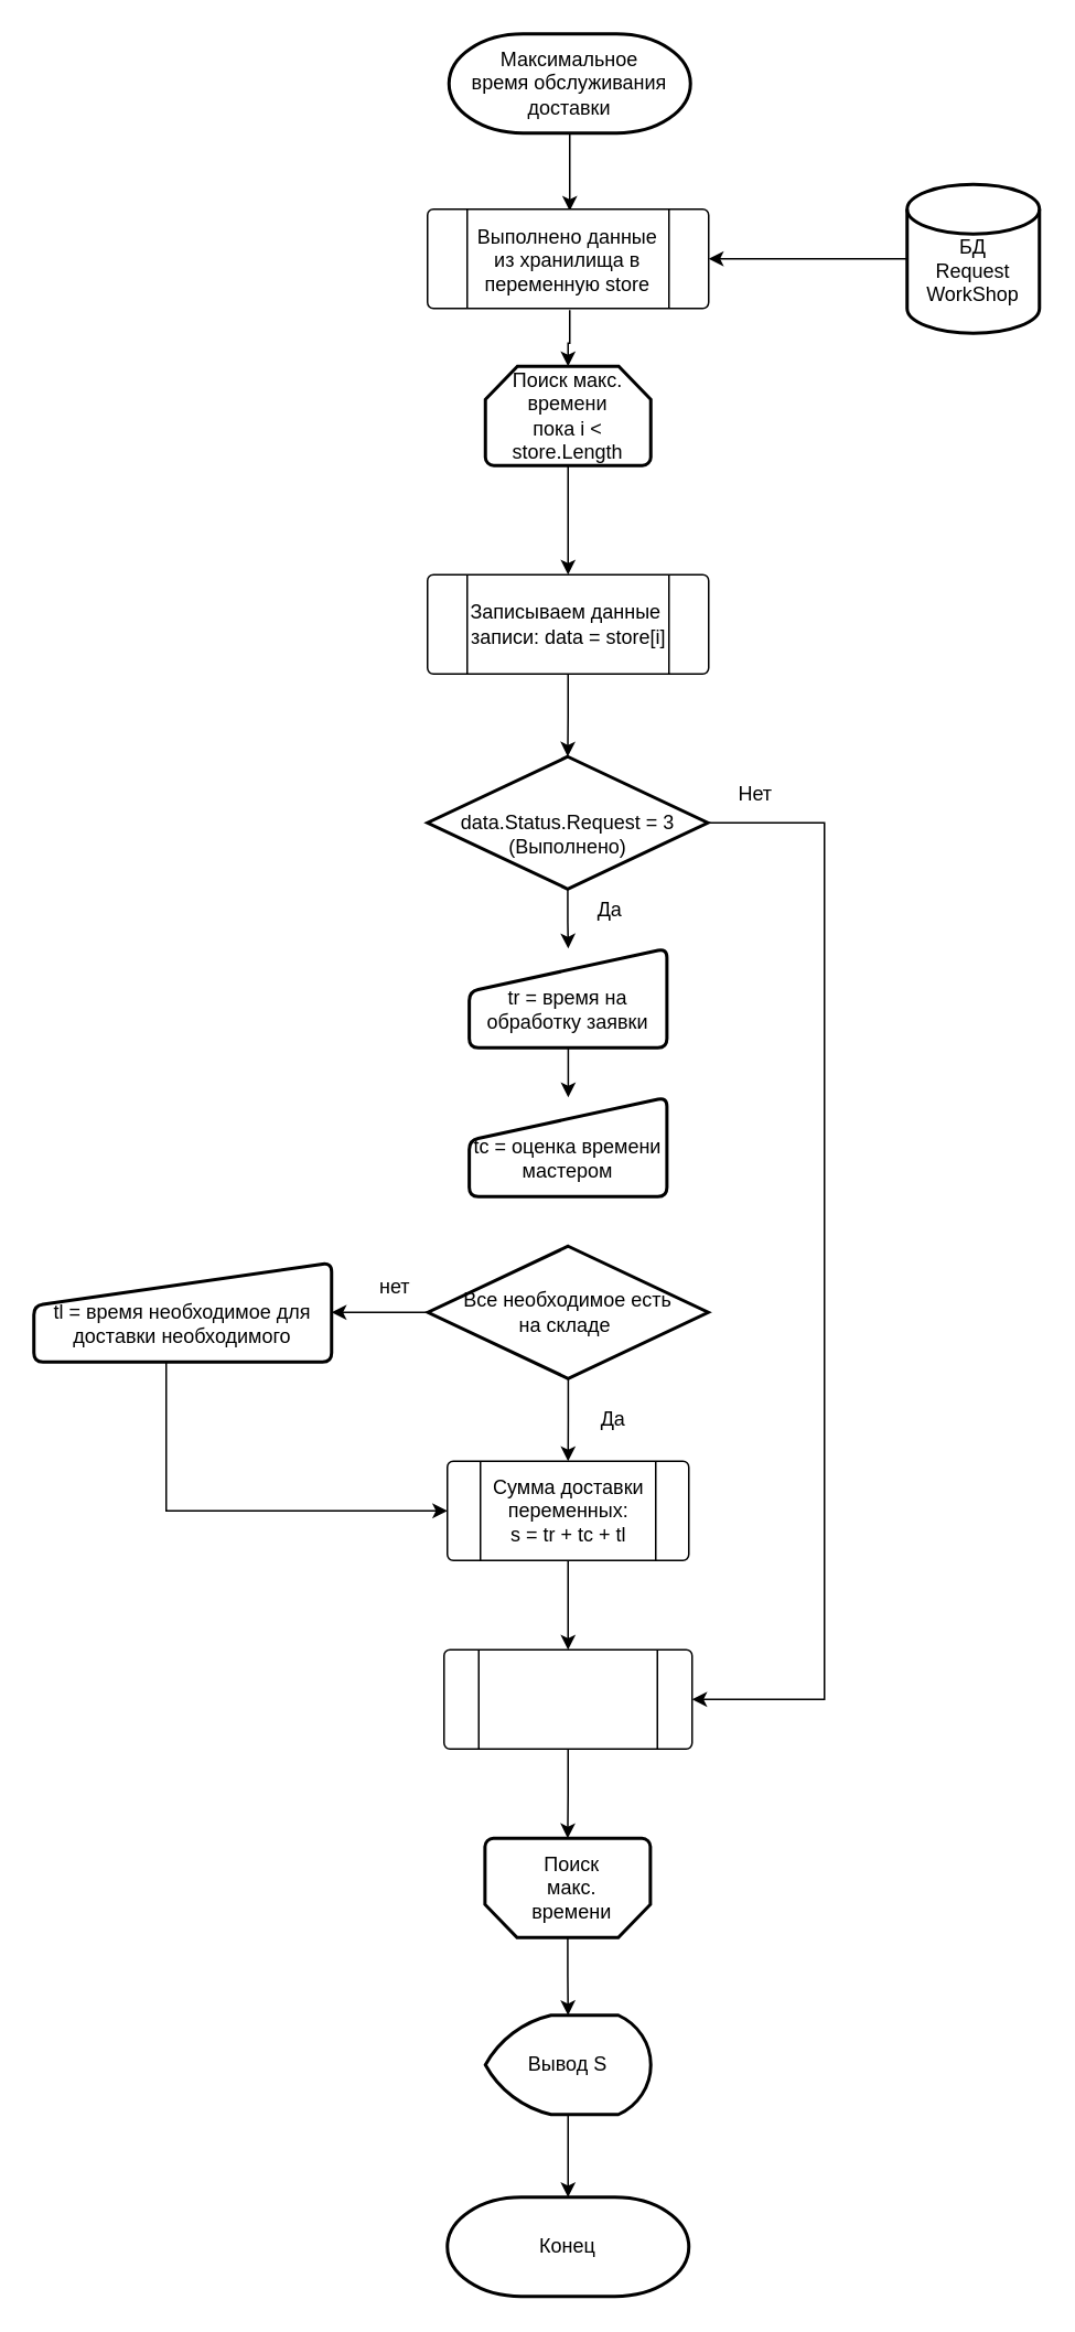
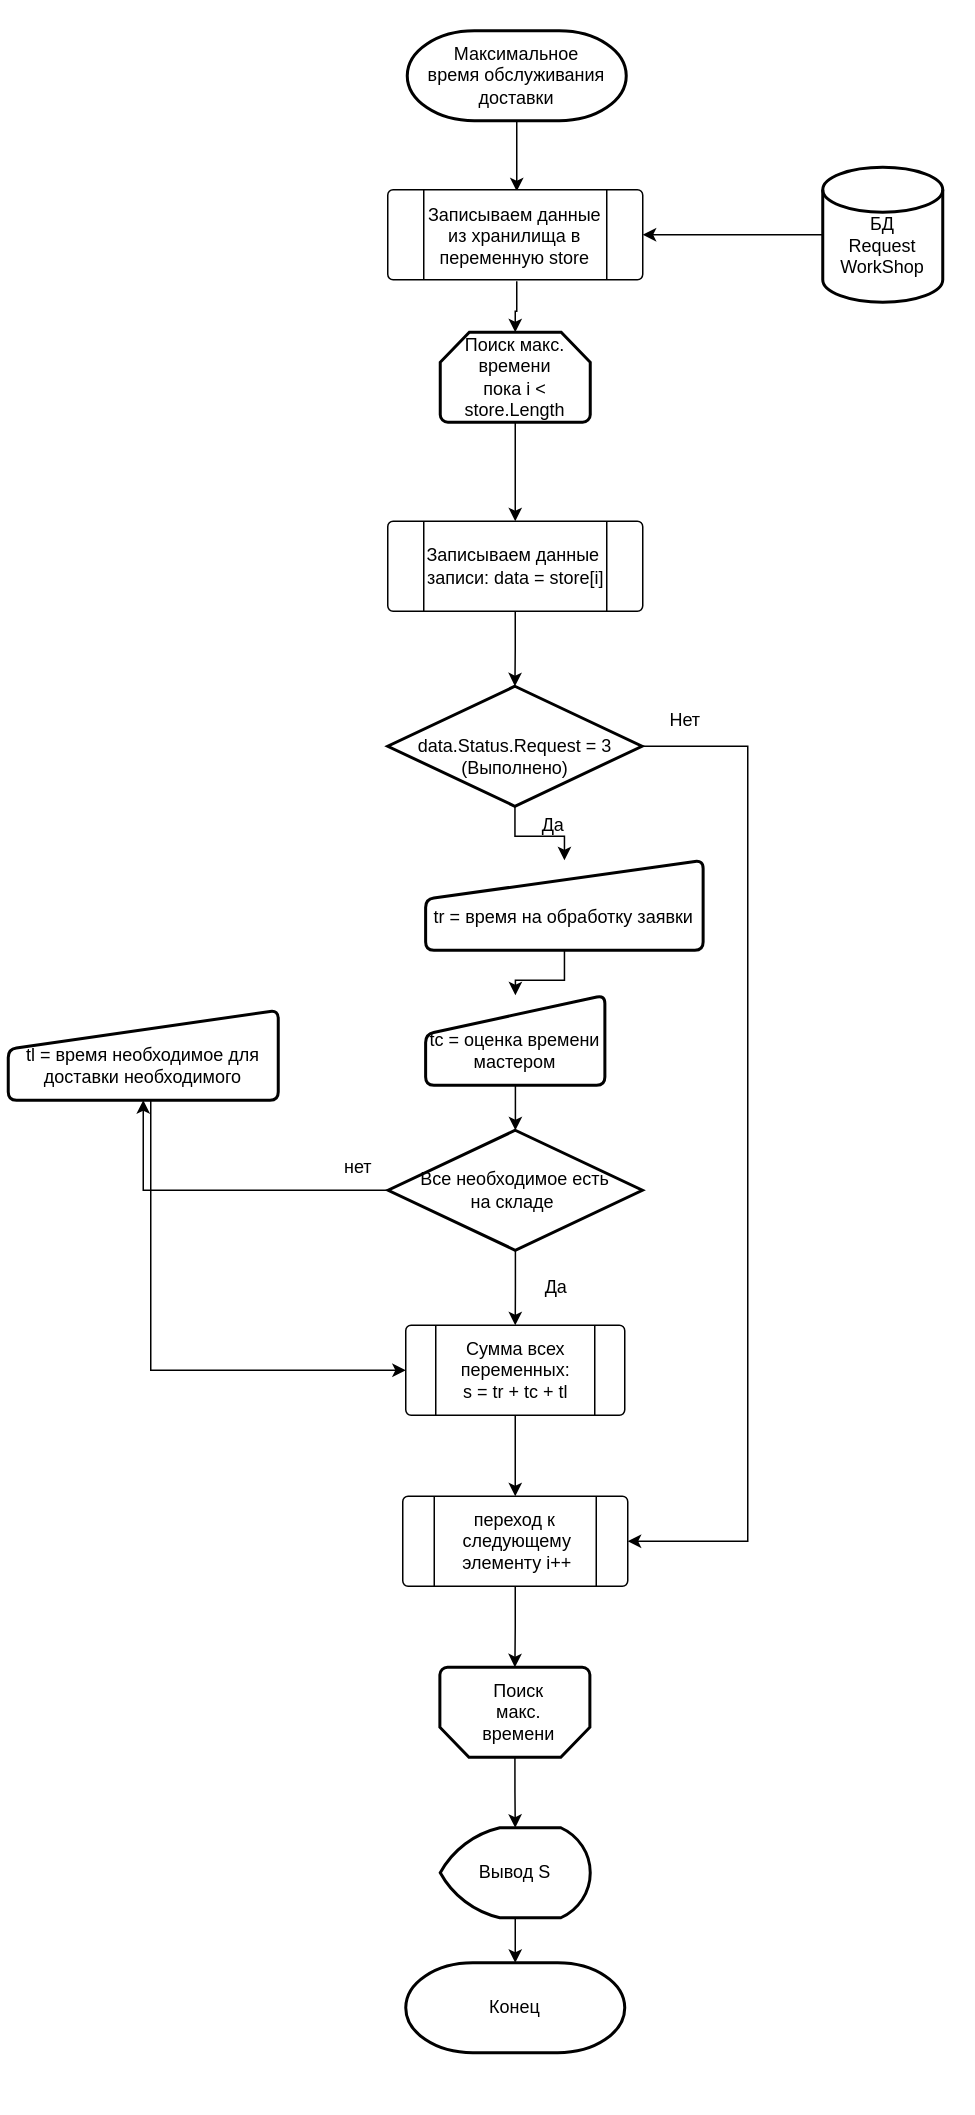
  <mxCell id="0" />
  <mxCell id="1" parent="0" />
  <mxCell id="2" value="" style="edgeStyle=orthogonalEdgeStyle;rounded=0;orthogonalLoop=1;jettySize=auto;html=1;" parent="1" source="3" target="30" edge="1"><mxGeometry relative="1" as="geometry" /></mxCell>
  <mxCell id="3" value="Максимальное&lt;div&gt;время обслуживания доставки&lt;/div&gt;" style="strokeWidth=2;html=1;shape=mxgraph.flowchart.terminator;whiteSpace=wrap;" parent="1" vertex="1"><mxGeometry x="271" y="20" width="146" height="60" as="geometry" /></mxCell>
+ <mxCell id="4" value="" style="edgeStyle=orthogonalEdgeStyle;rounded=0;orthogonalLoop=1;jettySize=auto;html=1;" parent="1" source="5" target="10" edge="1"><mxGeometry relative="1" as="geometry" /></mxCell>
  <mxCell id="5" value="&lt;div&gt;&lt;br&gt;&lt;/div&gt;tc = оценка времени мастером" style="html=1;strokeWidth=2;shape=manualInput;whiteSpace=wrap;rounded=1;size=26;arcSize=11;" parent="1" vertex="1"><mxGeometry x="283.25" y="663" width="119.5" height="60" as="geometry" /></mxCell>
  <mxCell id="6" value="" style="edgeStyle=orthogonalEdgeStyle;rounded=0;orthogonalLoop=1;jettySize=auto;html=1;" parent="1" source="7" target="5" edge="1"><mxGeometry relative="1" as="geometry" /></mxCell>
- <mxCell id="7" value="&lt;div&gt;&lt;br&gt;&lt;/div&gt;tr = время на обработку заявки" style="html=1;strokeWidth=2;shape=manualInput;whiteSpace=wrap;rounded=1;size=26;arcSize=11;" parent="1" vertex="1"><mxGeometry x="283.25" y="573" width="119.5" height="60" as="geometry" /></mxCell>
+ <mxCell id="7" value="&lt;div&gt;&lt;br&gt;&lt;/div&gt;tr = время на обработку заявки" style="html=1;strokeWidth=2;shape=manualInput;whiteSpace=wrap;rounded=1;size=26;arcSize=11;" parent="1" vertex="1"><mxGeometry x="283.25" y="573" width="185" height="60" as="geometry" /></mxCell>
  <mxCell id="8" value="" style="edgeStyle=orthogonalEdgeStyle;rounded=0;orthogonalLoop=1;jettySize=auto;html=1;" parent="1" source="10" target="13" edge="1"><mxGeometry relative="1" as="geometry" /></mxCell>
  <mxCell id="9" value="" style="edgeStyle=orthogonalEdgeStyle;rounded=0;orthogonalLoop=1;jettySize=auto;html=1;" parent="1" source="10" target="15" edge="1"><mxGeometry relative="1" as="geometry" /></mxCell>
  <mxCell id="10" value="Все необходимое есть&lt;br&gt;на складе&amp;nbsp;" style="strokeWidth=2;html=1;shape=mxgraph.flowchart.decision;whiteSpace=wrap;" parent="1" vertex="1"><mxGeometry x="258.25" y="753" width="169.5" height="80" as="geometry" /></mxCell>
  <mxCell id="11" value="" style="verticalLabelPosition=bottom;verticalAlign=top;html=1;shape=process;whiteSpace=wrap;rounded=1;size=0.14;arcSize=6;" parent="1" vertex="1"><mxGeometry x="270" y="883" width="146" height="60" as="geometry" /></mxCell>
  <mxCell id="12" value="" style="edgeStyle=orthogonalEdgeStyle;rounded=0;orthogonalLoop=1;jettySize=auto;html=1;" parent="1" source="13" target="26" edge="1"><mxGeometry relative="1" as="geometry" /></mxCell>
- <mxCell id="13" value="Сумма доставки &lt;br&gt;переменных:&lt;br&gt;s = tr + tc + tl" style="text;html=1;align=center;verticalAlign=middle;resizable=0;points=[];autosize=1;strokeColor=none;fillColor=none;" parent="1" vertex="1"><mxGeometry x="293" y="883" width="100" height="60" as="geometry" /></mxCell>
+ <mxCell id="13" value="Сумма всех &lt;br&gt;переменных:&lt;br&gt;s = tr + tc + tl" style="text;html=1;align=center;verticalAlign=middle;resizable=0;points=[];autosize=1;strokeColor=none;fillColor=none;" parent="1" vertex="1"><mxGeometry x="293" y="883" width="100" height="60" as="geometry" /></mxCell>
  <mxCell id="14" style="edgeStyle=orthogonalEdgeStyle;rounded=0;orthogonalLoop=1;jettySize=auto;html=1;entryX=0;entryY=0.5;entryDx=0;entryDy=0;" parent="1" source="15" target="11" edge="1"><mxGeometry relative="1" as="geometry"><Array as="points"><mxPoint x="100" y="913" /></Array></mxGeometry></mxCell>
- <mxCell id="15" value="&lt;div&gt;&lt;br&gt;&lt;/div&gt;tl = время необходимое для доставки необходимого" style="html=1;strokeWidth=2;shape=manualInput;whiteSpace=wrap;rounded=1;size=26;arcSize=11;" parent="1" vertex="1"><mxGeometry x="20" y="763" width="180" height="60" as="geometry" /></mxCell>
+ <mxCell id="15" value="&lt;div&gt;&lt;br&gt;&lt;/div&gt;tl = время необходимое для доставки необходимого" style="html=1;strokeWidth=2;shape=manualInput;whiteSpace=wrap;rounded=1;size=26;arcSize=11;" parent="1" vertex="1"><mxGeometry x="5" y="673" width="180" height="60" as="geometry" /></mxCell>
  <mxCell id="16" value="нет" style="text;html=1;align=center;verticalAlign=middle;resizable=0;points=[];autosize=1;strokeColor=none;fillColor=none;" parent="1" vertex="1"><mxGeometry x="218.25" y="763" width="40" height="30" as="geometry" /></mxCell>
  <mxCell id="17" value="Да" style="text;html=1;align=center;verticalAlign=middle;resizable=0;points=[];autosize=1;strokeColor=none;fillColor=none;" parent="1" vertex="1"><mxGeometry x="350" y="843" width="40" height="30" as="geometry" /></mxCell>
- <mxCell id="18" value="Конец" style="strokeWidth=2;html=1;shape=mxgraph.flowchart.terminator;whiteSpace=wrap;" parent="1" vertex="1"><mxGeometry x="270" y="1328" width="146" height="60" as="geometry" /></mxCell>
+ <mxCell id="18" value="Конец" style="strokeWidth=2;html=1;shape=mxgraph.flowchart.terminator;whiteSpace=wrap;" parent="1" vertex="1"><mxGeometry x="270" y="1308" width="146" height="60" as="geometry" /></mxCell>
  <mxCell id="19" value="" style="edgeStyle=orthogonalEdgeStyle;rounded=0;orthogonalLoop=1;jettySize=auto;html=1;" parent="1" source="20" target="18" edge="1"><mxGeometry relative="1" as="geometry" /></mxCell>
  <mxCell id="20" value="Вывод S" style="strokeWidth=2;html=1;shape=mxgraph.flowchart.display;whiteSpace=wrap;" parent="1" vertex="1"><mxGeometry x="293" y="1218" width="100" height="60" as="geometry" /></mxCell>
  <mxCell id="21" value="" style="edgeStyle=orthogonalEdgeStyle;rounded=0;orthogonalLoop=1;jettySize=auto;html=1;" parent="1" source="22" target="34" edge="1"><mxGeometry relative="1" as="geometry" /></mxCell>
  <mxCell id="22" value="Поиск макс. времени&lt;div&gt;пока i &amp;lt; store.Length&lt;/div&gt;" style="strokeWidth=2;html=1;shape=mxgraph.flowchart.loop_limit;whiteSpace=wrap;" parent="1" vertex="1"><mxGeometry x="293" y="221" width="100" height="60" as="geometry" /></mxCell>
  <mxCell id="23" value="" style="strokeWidth=2;html=1;shape=mxgraph.flowchart.loop_limit;whiteSpace=wrap;rotation=-180;" parent="1" vertex="1"><mxGeometry x="292.75" y="1111" width="100" height="60" as="geometry" /></mxCell>
  <mxCell id="24" value="&lt;span style=&quot;text-wrap: wrap;&quot;&gt;Поиск макс.&lt;br&gt;времени&lt;/span&gt;" style="text;html=1;align=center;verticalAlign=middle;resizable=0;points=[];autosize=1;strokeColor=none;fillColor=none;" parent="1" vertex="1"><mxGeometry x="300" y="1121" width="90" height="40" as="geometry" /></mxCell>
  <mxCell id="25" style="edgeStyle=orthogonalEdgeStyle;rounded=0;orthogonalLoop=1;jettySize=auto;html=1;" parent="1" source="26" target="23" edge="1"><mxGeometry relative="1" as="geometry" /></mxCell>
  <mxCell id="26" value="" style="verticalLabelPosition=bottom;verticalAlign=top;html=1;shape=process;whiteSpace=wrap;rounded=1;size=0.14;arcSize=6;" parent="1" vertex="1"><mxGeometry x="268" y="997" width="150" height="60" as="geometry" /></mxCell>
+ <mxCell id="27" value="переход к&amp;nbsp;&lt;div&gt;следующему &lt;br&gt;элементу i++&lt;/div&gt;" style="text;html=1;align=center;verticalAlign=middle;resizable=0;points=[];autosize=1;strokeColor=none;fillColor=none;" parent="1" vertex="1"><mxGeometry x="294" y="997" width="100" height="60" as="geometry" /></mxCell>
  <mxCell id="28" value="" style="verticalLabelPosition=bottom;verticalAlign=top;html=1;shape=process;whiteSpace=wrap;rounded=1;size=0.14;arcSize=6;" parent="1" vertex="1"><mxGeometry x="258" y="126" width="170" height="60" as="geometry" /></mxCell>
  <mxCell id="29" value="" style="edgeStyle=orthogonalEdgeStyle;rounded=0;orthogonalLoop=1;jettySize=auto;html=1;" parent="1" source="30" target="22" edge="1"><mxGeometry relative="1" as="geometry" /></mxCell>
- <mxCell id="30" value="Выполнено данные&amp;nbsp;&lt;div&gt;из&amp;nbsp;&lt;span style=&quot;background-color: initial;&quot;&gt;хранилища в&amp;nbsp;&lt;/span&gt;&lt;div&gt;переменную store&amp;nbsp;&lt;/div&gt;&lt;/div&gt;" style="text;html=1;align=center;verticalAlign=middle;resizable=0;points=[];autosize=1;strokeColor=none;fillColor=none;" parent="1" vertex="1"><mxGeometry x="274" y="127" width="140" height="60" as="geometry" /></mxCell>
+ <mxCell id="30" value="Записываем данные&amp;nbsp;&lt;div&gt;из&amp;nbsp;&lt;span style=&quot;background-color: initial;&quot;&gt;хранилища в&amp;nbsp;&lt;/span&gt;&lt;div&gt;переменную store&amp;nbsp;&lt;/div&gt;&lt;/div&gt;" style="text;html=1;align=center;verticalAlign=middle;resizable=0;points=[];autosize=1;strokeColor=none;fillColor=none;" parent="1" vertex="1"><mxGeometry x="274" y="127" width="140" height="60" as="geometry" /></mxCell>
  <mxCell id="31" style="edgeStyle=orthogonalEdgeStyle;rounded=0;orthogonalLoop=1;jettySize=auto;html=1;" parent="1" source="32" edge="1"><mxGeometry relative="1" as="geometry"><mxPoint x="428" y="156" as="targetPoint" /></mxGeometry></mxCell>
  <mxCell id="32" value="&lt;div&gt;&lt;br&gt;&lt;/div&gt;БД&lt;br&gt;Request&lt;div&gt;WorkShop&lt;/div&gt;" style="strokeWidth=2;html=1;shape=mxgraph.flowchart.database;whiteSpace=wrap;" parent="1" vertex="1"><mxGeometry x="548" y="111" width="80" height="90" as="geometry" /></mxCell>
  <mxCell id="33" value="" style="edgeStyle=orthogonalEdgeStyle;rounded=0;orthogonalLoop=1;jettySize=auto;html=1;" parent="1" source="34" target="38" edge="1"><mxGeometry relative="1" as="geometry" /></mxCell>
  <mxCell id="34" value="" style="verticalLabelPosition=bottom;verticalAlign=top;html=1;shape=process;whiteSpace=wrap;rounded=1;size=0.14;arcSize=6;" parent="1" vertex="1"><mxGeometry x="258" y="347" width="170" height="60" as="geometry" /></mxCell>
  <mxCell id="35" value="Записываем данные&amp;nbsp;&lt;div&gt;записи: data = store[i]&lt;/div&gt;" style="text;html=1;align=center;verticalAlign=middle;resizable=0;points=[];autosize=1;strokeColor=none;fillColor=none;" parent="1" vertex="1"><mxGeometry x="273" y="357" width="140" height="40" as="geometry" /></mxCell>
  <mxCell id="36" value="" style="edgeStyle=orthogonalEdgeStyle;rounded=0;orthogonalLoop=1;jettySize=auto;html=1;" parent="1" source="38" target="7" edge="1"><mxGeometry relative="1" as="geometry" /></mxCell>
  <mxCell id="37" style="edgeStyle=orthogonalEdgeStyle;rounded=0;orthogonalLoop=1;jettySize=auto;html=1;entryX=1;entryY=0.5;entryDx=0;entryDy=0;" parent="1" source="38" target="26" edge="1"><mxGeometry relative="1" as="geometry"><Array as="points"><mxPoint x="498" y="497" /><mxPoint x="498" y="1027" /></Array></mxGeometry></mxCell>
  <mxCell id="38" value="&lt;div&gt;&lt;br&gt;&lt;/div&gt;data.Status.Request = 3&lt;br&gt;(Выполнено)" style="strokeWidth=2;html=1;shape=mxgraph.flowchart.decision;whiteSpace=wrap;" parent="1" vertex="1"><mxGeometry x="258" y="457" width="169.5" height="80" as="geometry" /></mxCell>
  <mxCell id="39" value="Нет" style="text;html=1;align=center;verticalAlign=middle;resizable=0;points=[];autosize=1;strokeColor=none;fillColor=none;" parent="1" vertex="1"><mxGeometry x="435.75" y="465" width="40" height="30" as="geometry" /></mxCell>
  <mxCell id="40" value="Да" style="text;html=1;align=center;verticalAlign=middle;resizable=0;points=[];autosize=1;strokeColor=none;fillColor=none;" parent="1" vertex="1"><mxGeometry x="348" y="535" width="40" height="30" as="geometry" /></mxCell>
  <mxCell id="41" style="edgeStyle=orthogonalEdgeStyle;rounded=0;orthogonalLoop=1;jettySize=auto;html=1;entryX=0.5;entryY=0;entryDx=0;entryDy=0;entryPerimeter=0;" parent="1" source="23" target="20" edge="1"><mxGeometry relative="1" as="geometry" /></mxCell>
